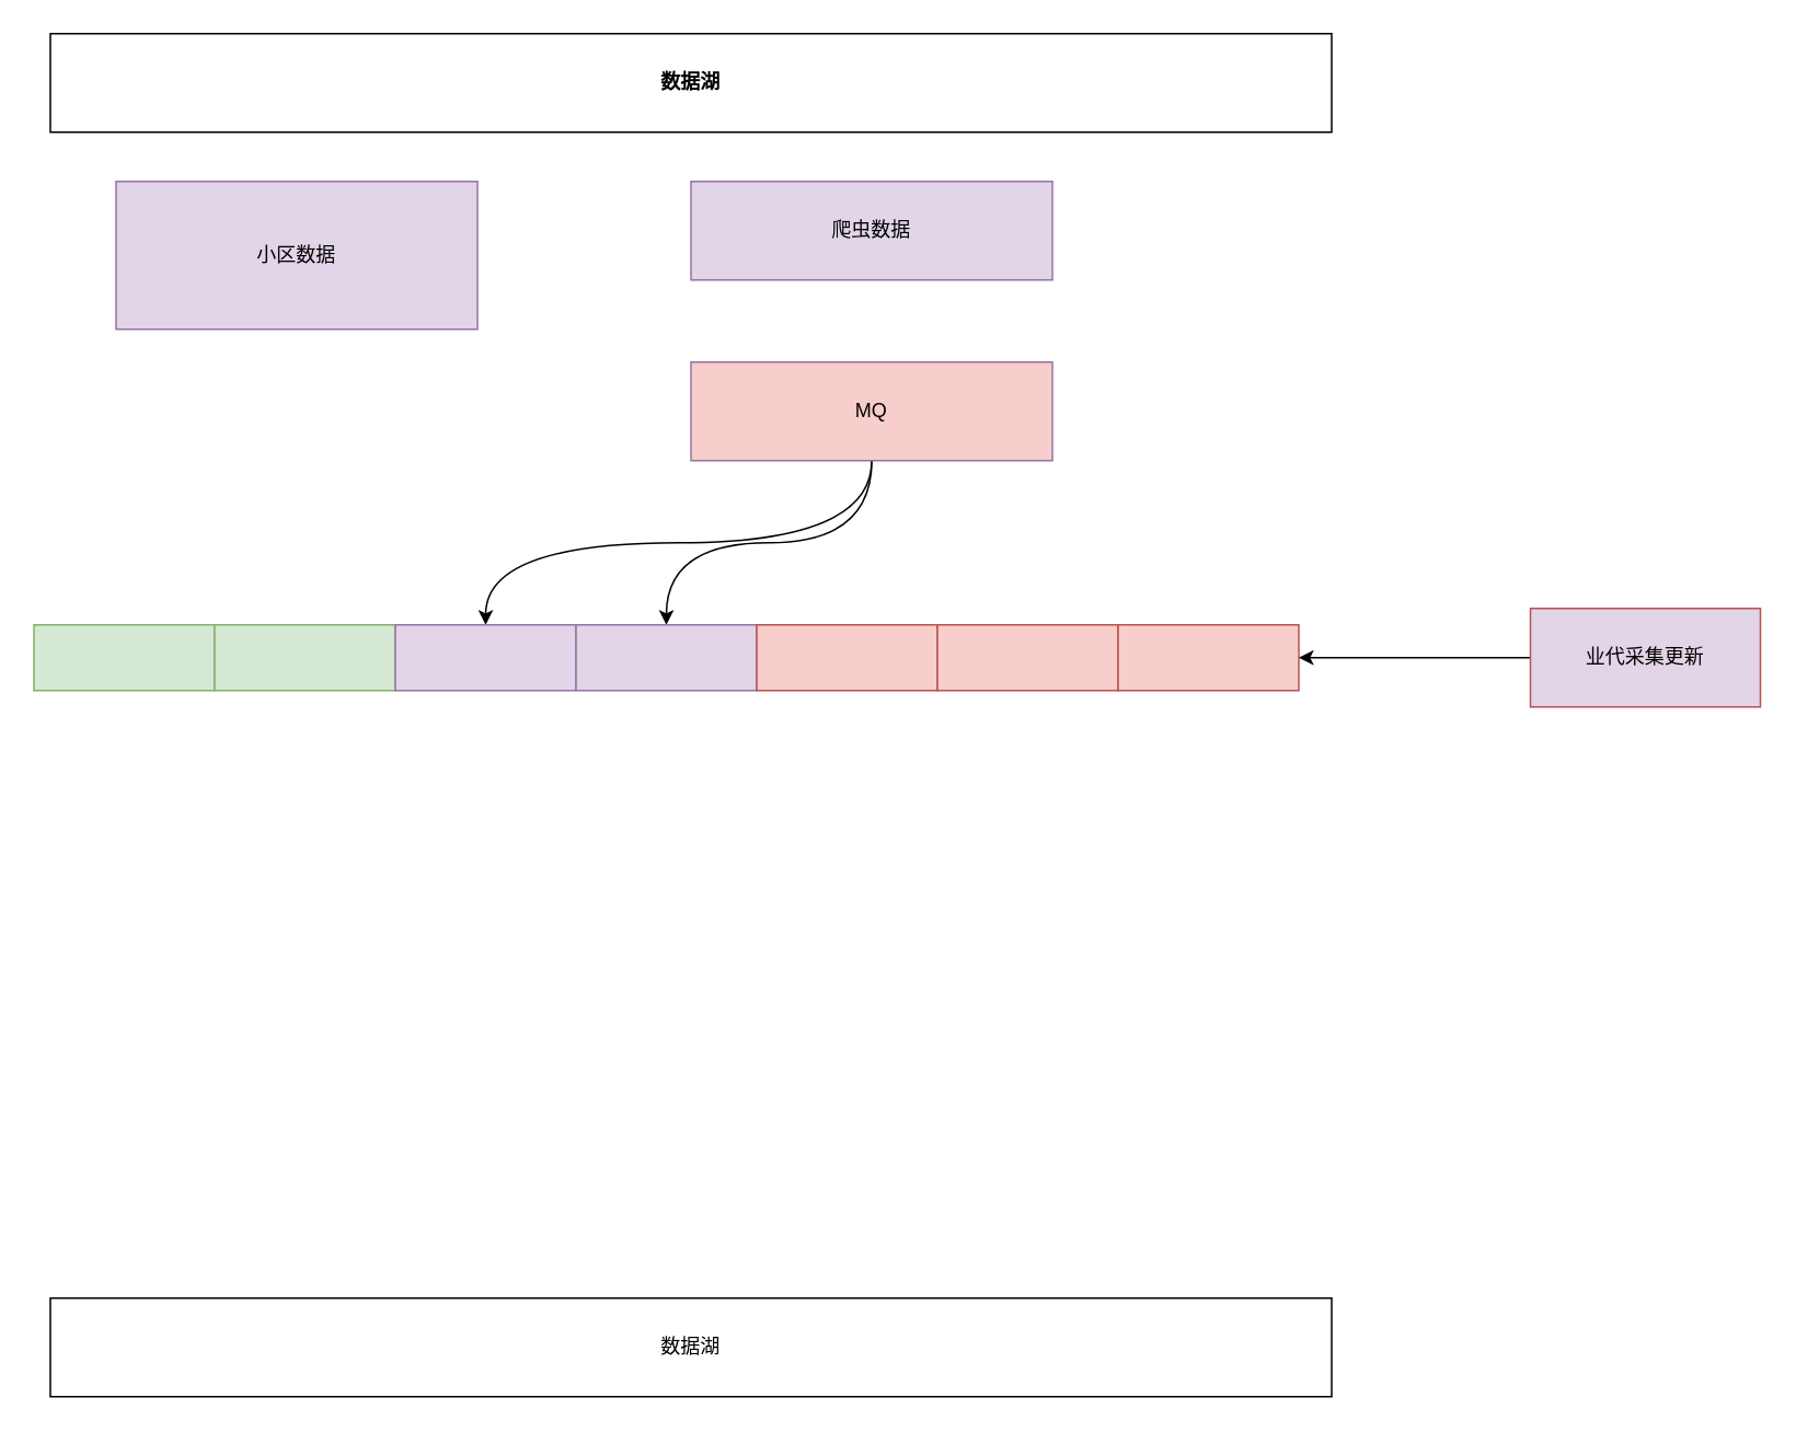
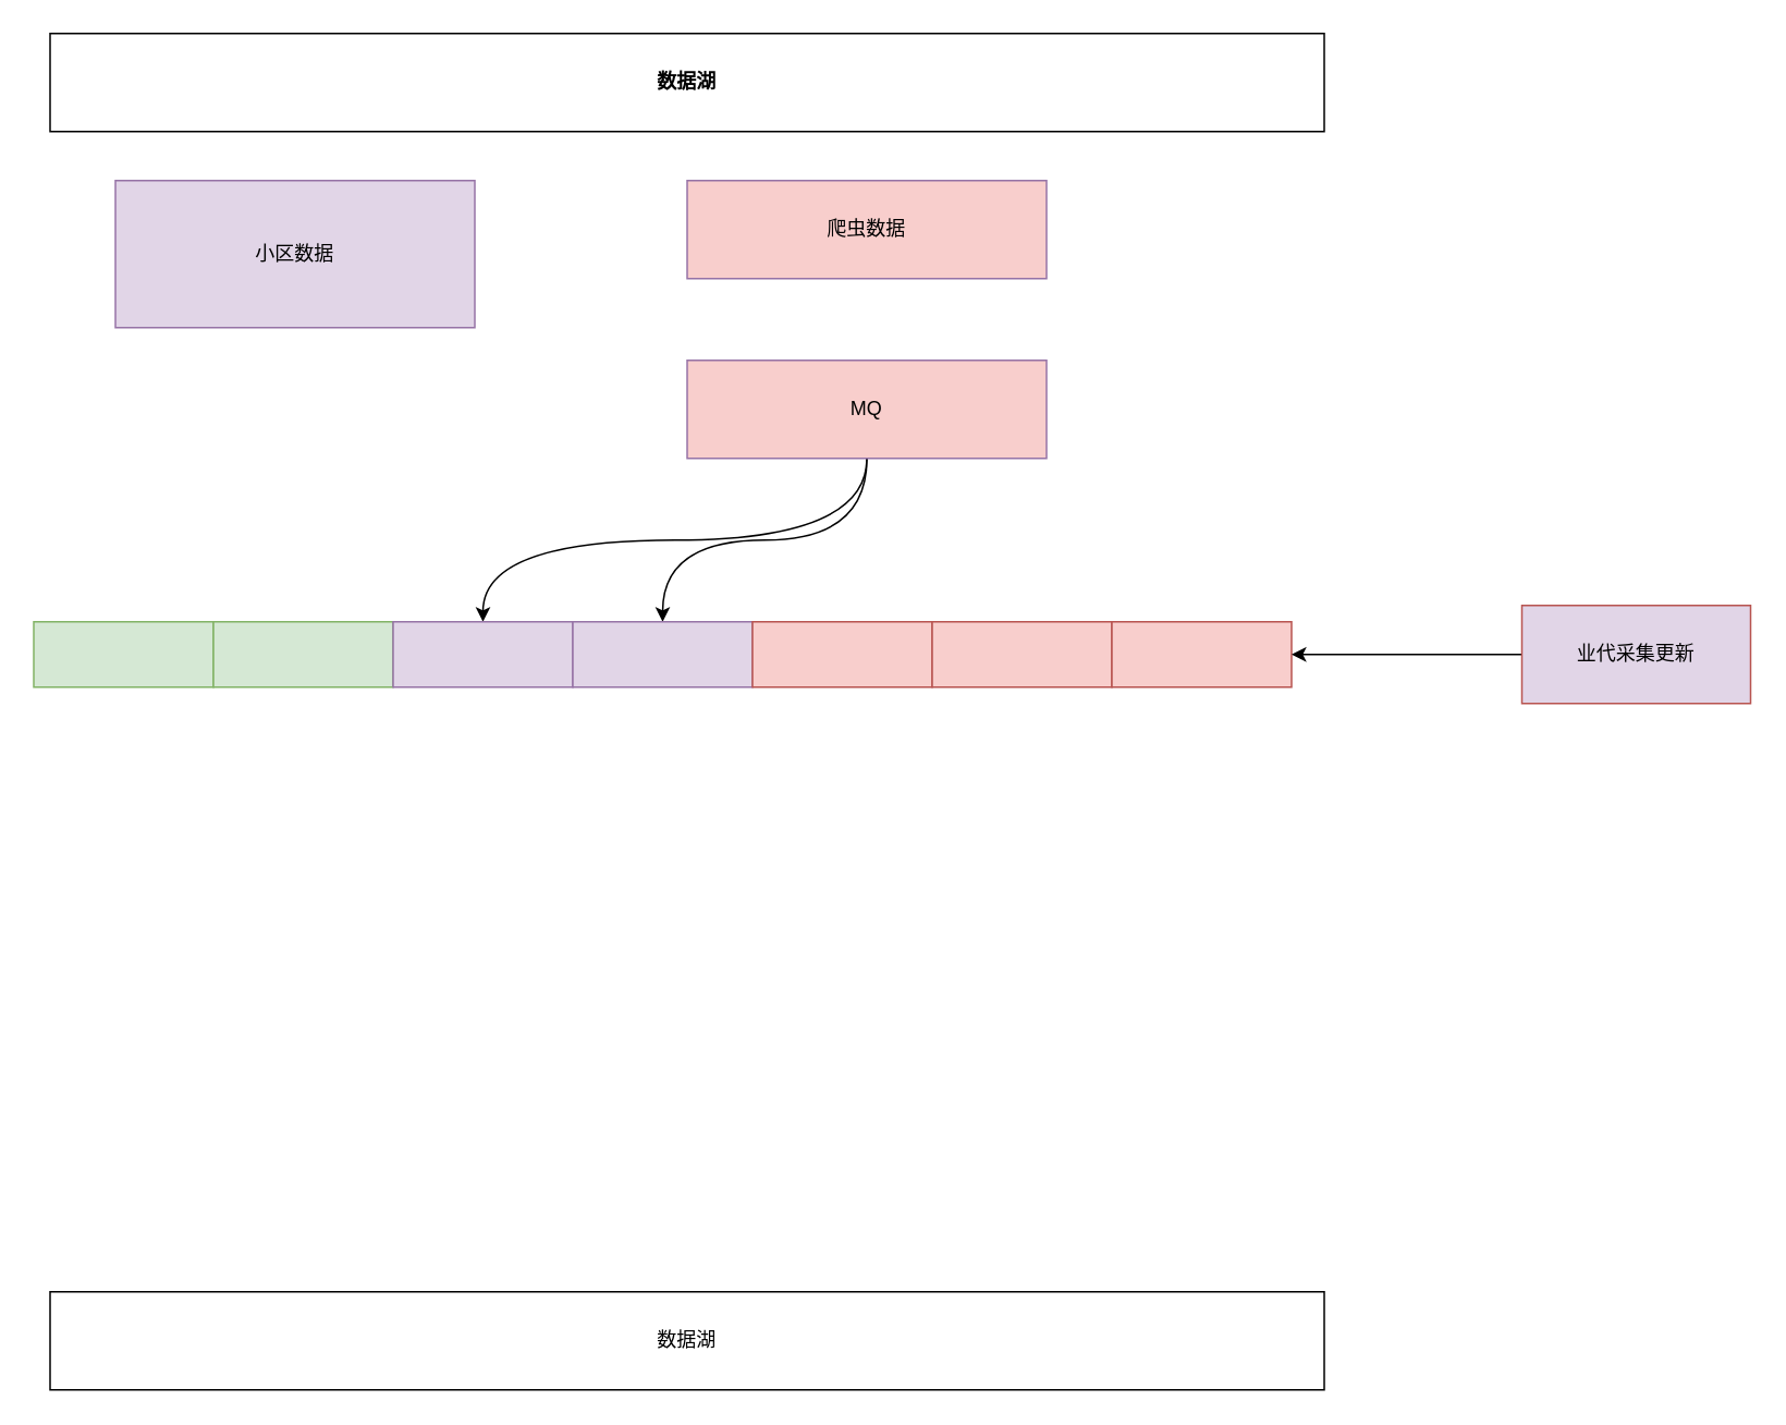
  <mxCell id="0" />
  <mxCell id="1" parent="0" />
  <mxCell id="2" value="数据湖" style="rounded=0;whiteSpace=wrap;html=1;fontStyle=1" vertex="1" parent="1"><mxGeometry x="30" y="20" width="780" height="60" as="geometry" /></mxCell>
  <mxCell id="3" style="edgeStyle=orthogonalEdgeStyle;curved=1;rounded=0;orthogonalLoop=1;jettySize=auto;html=1;exitX=0.5;exitY=1;exitDx=0;exitDy=0;entryX=0.5;entryY=0;entryDx=0;entryDy=0;" edge="1" parent="1" source="5" target="11"><mxGeometry relative="1" as="geometry" /></mxCell>
  <mxCell id="4" style="edgeStyle=orthogonalEdgeStyle;curved=1;rounded=0;orthogonalLoop=1;jettySize=auto;html=1;exitX=0.5;exitY=1;exitDx=0;exitDy=0;" edge="1" parent="1" source="5" target="12"><mxGeometry relative="1" as="geometry" /></mxCell>
  <mxCell id="5" value="MQ" style="rounded=0;whiteSpace=wrap;html=1;fillColor=#f8cecc;strokeColor=#9673a6;" vertex="1" parent="1"><mxGeometry x="420" y="220" width="220" height="60" as="geometry" /></mxCell>
  <mxCell id="6" value="数据湖" style="rounded=0;whiteSpace=wrap;html=1;" vertex="1" parent="1"><mxGeometry x="30" y="790" width="780" height="60" as="geometry" /></mxCell>
- <mxCell id="7" value="爬虫数据" style="rounded=0;whiteSpace=wrap;html=1;fillColor=#e1d5e7;strokeColor=#9673a6;" vertex="1" parent="1"><mxGeometry x="420" y="110" width="220" height="60" as="geometry" /></mxCell>
+ <mxCell id="7" value="爬虫数据" style="rounded=0;whiteSpace=wrap;html=1;fillColor=#f8cecc;strokeColor=#9673a6;" vertex="1" parent="1"><mxGeometry x="420" y="110" width="220" height="60" as="geometry" /></mxCell>
  <mxCell id="8" value="小区数据" style="rounded=0;whiteSpace=wrap;html=1;fillColor=#e1d5e7;strokeColor=#9673a6;" vertex="1" parent="1"><mxGeometry x="70" y="110" width="220" height="90" as="geometry" /></mxCell>
  <mxCell id="9" value="" style="rounded=0;whiteSpace=wrap;html=1;fillColor=#d5e8d4;strokeColor=#82b366;" vertex="1" parent="1"><mxGeometry x="20" y="380" width="110" height="40" as="geometry" /></mxCell>
  <mxCell id="10" value="" style="rounded=0;whiteSpace=wrap;html=1;fillColor=#d5e8d4;strokeColor=#82b366;" vertex="1" parent="1"><mxGeometry x="130" y="380" width="110" height="40" as="geometry" /></mxCell>
  <mxCell id="11" value="" style="rounded=0;whiteSpace=wrap;html=1;fillColor=#e1d5e7;strokeColor=#9673a6;" vertex="1" parent="1"><mxGeometry x="240" y="380" width="110" height="40" as="geometry" /></mxCell>
  <mxCell id="12" value="" style="rounded=0;whiteSpace=wrap;html=1;fillColor=#e1d5e7;strokeColor=#9673a6;" vertex="1" parent="1"><mxGeometry x="350" y="380" width="110" height="40" as="geometry" /></mxCell>
  <mxCell id="13" value="" style="rounded=0;whiteSpace=wrap;html=1;fillColor=#f8cecc;strokeColor=#b85450;" vertex="1" parent="1"><mxGeometry x="460" y="380" width="110" height="40" as="geometry" /></mxCell>
  <mxCell id="14" value="" style="rounded=0;whiteSpace=wrap;html=1;fillColor=#f8cecc;strokeColor=#b85450;" vertex="1" parent="1"><mxGeometry x="570" y="380" width="110" height="40" as="geometry" /></mxCell>
  <mxCell id="15" value="" style="rounded=0;whiteSpace=wrap;html=1;fillColor=#f8cecc;strokeColor=#b85450;" vertex="1" parent="1"><mxGeometry x="680" y="380" width="110" height="40" as="geometry" /></mxCell>
  <mxCell id="16" style="edgeStyle=orthogonalEdgeStyle;curved=1;rounded=0;orthogonalLoop=1;jettySize=auto;html=1;exitX=0;exitY=0.5;exitDx=0;exitDy=0;entryX=1;entryY=0.5;entryDx=0;entryDy=0;" edge="1" parent="1" source="17" target="15"><mxGeometry relative="1" as="geometry" /></mxCell>
  <mxCell id="17" value="业代采集更新" style="rounded=0;whiteSpace=wrap;html=1;fillColor=#e1d5e7;strokeColor=#b85450;" vertex="1" parent="1"><mxGeometry x="931" y="370" width="140" height="60" as="geometry" /></mxCell>
